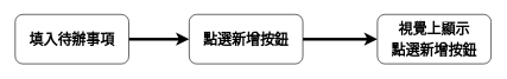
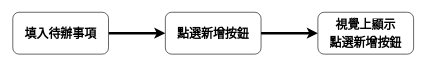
  <mxCell id="0" />
  <mxCell id="1" parent="0" />
  <mxCell id="2" style="edgeStyle=orthogonalEdgeStyle;rounded=0;orthogonalLoop=1;jettySize=auto;html=1;exitX=1;exitY=0.5;exitDx=0;exitDy=0;strokeWidth=4;" parent="1" source="3" target="6" edge="1"><mxGeometry relative="1" as="geometry" /></mxCell>
- <mxCell id="3" value="&lt;span style=&quot;font-size: 20px&quot;&gt;點選新增按鈕&lt;br&gt;&lt;/span&gt;" style="rounded=1;whiteSpace=wrap;html=1;fontFamily=微軟正黑體;fontSize=24;fontStyle=1" parent="1" vertex="1"><mxGeometry x="265" y="20" width="160" height="70" as="geometry" /></mxCell>
+ <mxCell id="3" value="&lt;span style=&quot;font-size: 20px&quot;&gt;點選新增按鈕&lt;br&gt;&lt;/span&gt;" style="rounded=1;whiteSpace=wrap;html=1;fontFamily=微軟正黑體;fontSize=24;fontStyle=1" parent="1" vertex="1"><mxGeometry x="275" y="20" width="160" height="70" as="geometry" /></mxCell>
  <mxCell id="4" style="edgeStyle=orthogonalEdgeStyle;rounded=0;orthogonalLoop=1;jettySize=auto;html=1;exitX=1;exitY=0.5;exitDx=0;exitDy=0;entryX=0;entryY=0.5;entryDx=0;entryDy=0;strokeWidth=4;" parent="1" source="5" target="3" edge="1"><mxGeometry relative="1" as="geometry" /></mxCell>
  <mxCell id="5" value="&lt;span style=&quot;font-size: 20px&quot;&gt;填入待辦事項&lt;/span&gt;" style="rounded=1;whiteSpace=wrap;html=1;fontFamily=微軟正黑體;fontSize=24;fontStyle=1" parent="1" vertex="1"><mxGeometry x="20" y="20" width="160" height="70" as="geometry" /></mxCell>
  <mxCell id="6" value="&lt;span style=&quot;font-size: 20px&quot;&gt;視覺上顯示&lt;br&gt;點選新增按鈕&lt;br&gt;&lt;/span&gt;" style="rounded=1;whiteSpace=wrap;html=1;fontFamily=微軟正黑體;fontSize=24;fontStyle=1" parent="1" vertex="1"><mxGeometry x="530" y="20" width="160" height="70" as="geometry" /></mxCell>
